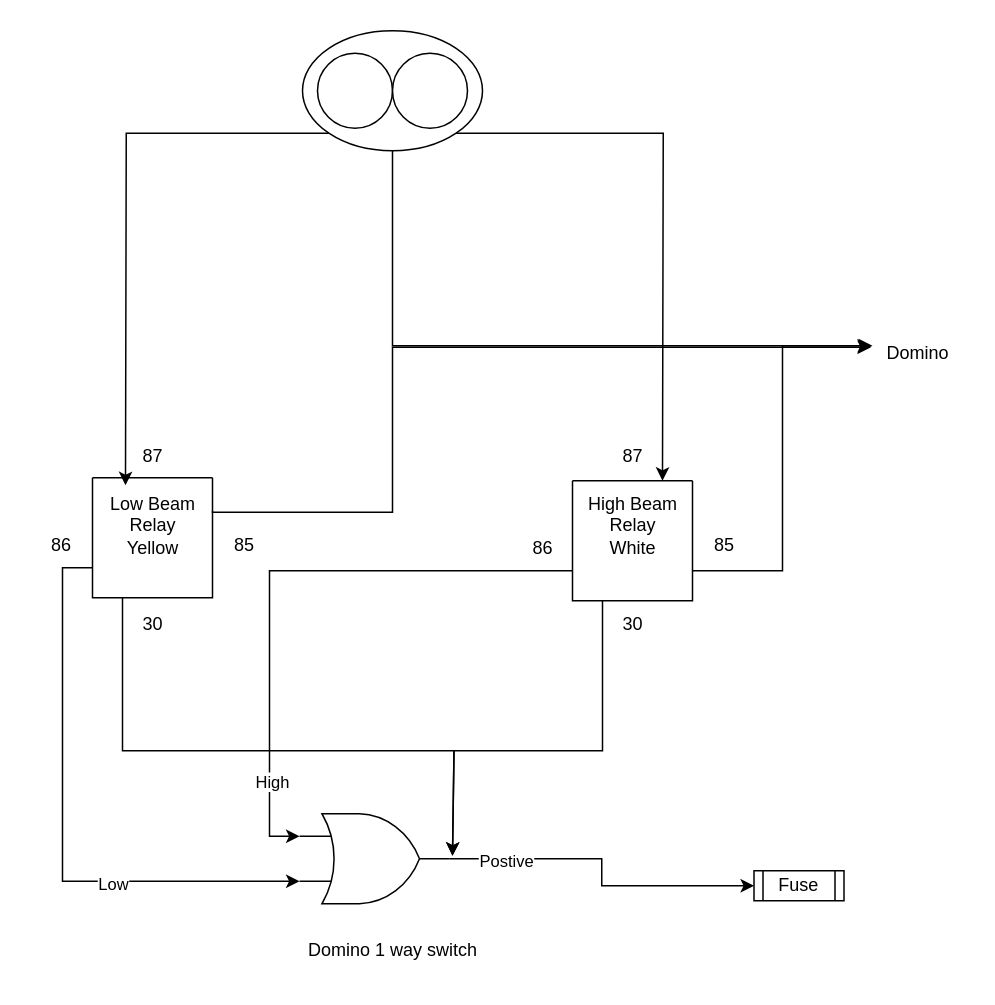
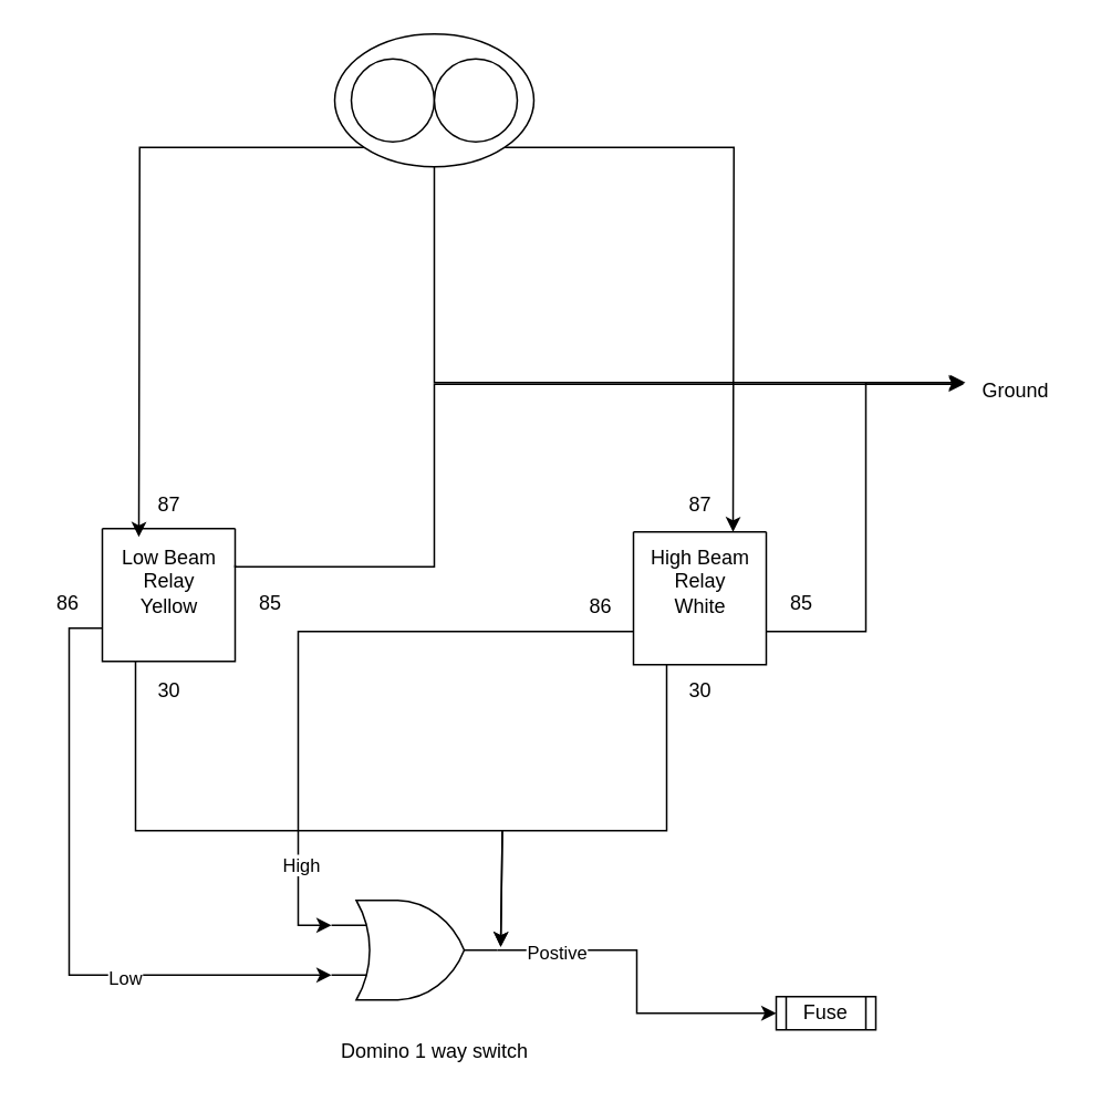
  <mxCell id="0" />
  <mxCell id="1" parent="0" />
  <mxCell id="2" style="edgeStyle=orthogonalEdgeStyle;rounded=0;orthogonalLoop=1;jettySize=auto;html=1;exitX=1;exitY=1;exitDx=0;exitDy=0;entryX=0.5;entryY=0;entryDx=0;entryDy=0;" edge="1" parent="1" source="3"><mxGeometry relative="1" as="geometry"><mxPoint x="323.426" y="88.284" as="sourcePoint" /><mxPoint x="441" y="320" as="targetPoint" /></mxGeometry></mxCell>
  <mxCell id="3" value="" style="ellipse;whiteSpace=wrap;html=1;" vertex="1" parent="1"><mxGeometry x="201" y="20" width="120" height="80" as="geometry" /></mxCell>
  <mxCell id="4" value="" style="ellipse;whiteSpace=wrap;html=1;aspect=fixed;" vertex="1" parent="1"><mxGeometry x="211" y="35" width="50" height="50" as="geometry" /></mxCell>
  <mxCell id="5" value="" style="ellipse;whiteSpace=wrap;html=1;aspect=fixed;" vertex="1" parent="1"><mxGeometry x="261" y="35" width="50" height="50" as="geometry" /></mxCell>
  <mxCell id="6" style="edgeStyle=orthogonalEdgeStyle;rounded=0;orthogonalLoop=1;jettySize=auto;html=1;exitX=1;exitY=0.75;exitDx=0;exitDy=0;entryX=-0.017;entryY=0.367;entryDx=0;entryDy=0;entryPerimeter=0;" edge="1" parent="1" target="22"><mxGeometry relative="1" as="geometry"><mxPoint x="251" y="250" as="targetPoint" /><mxPoint x="141" y="340" as="sourcePoint" /><Array as="points"><mxPoint x="141" y="341" /><mxPoint x="261" y="341" /><mxPoint x="261" y="231" /></Array></mxGeometry></mxCell>
  <mxCell id="7" style="edgeStyle=orthogonalEdgeStyle;rounded=0;orthogonalLoop=1;jettySize=auto;html=1;exitX=0.25;exitY=1;exitDx=0;exitDy=0;" edge="1" parent="1" source="8"><mxGeometry relative="1" as="geometry"><mxPoint x="301" y="570" as="targetPoint" /><Array as="points"><mxPoint x="81" y="500" /><mxPoint x="302" y="500" /></Array></mxGeometry></mxCell>
  <mxCell id="8" value="" style="swimlane;startSize=0;" vertex="1" parent="1"><mxGeometry x="61" y="318" width="80" height="80" as="geometry" /></mxCell>
  <mxCell id="9" value="30" style="text;html=1;align=center;verticalAlign=middle;resizable=0;points=[];autosize=1;strokeColor=none;fillColor=none;" vertex="1" parent="1"><mxGeometry x="81" y="401" width="40" height="30" as="geometry" /></mxCell>
  <mxCell id="10" value="87" style="text;html=1;align=center;verticalAlign=middle;resizable=0;points=[];autosize=1;strokeColor=none;fillColor=none;" vertex="1" parent="1"><mxGeometry x="81" y="289" width="40" height="30" as="geometry" /></mxCell>
  <mxCell id="11" value="85" style="text;html=1;align=center;verticalAlign=middle;resizable=0;points=[];autosize=1;strokeColor=none;fillColor=none;" vertex="1" parent="1"><mxGeometry x="142" y="348" width="40" height="30" as="geometry" /></mxCell>
  <mxCell id="12" value="86" style="text;html=1;align=center;verticalAlign=middle;resizable=0;points=[];autosize=1;strokeColor=none;fillColor=none;" vertex="1" parent="1"><mxGeometry x="20" y="348" width="40" height="30" as="geometry" /></mxCell>
  <mxCell id="13" style="edgeStyle=orthogonalEdgeStyle;rounded=0;orthogonalLoop=1;jettySize=auto;html=1;exitX=0.25;exitY=1;exitDx=0;exitDy=0;" edge="1" parent="1" source="14"><mxGeometry relative="1" as="geometry"><mxPoint x="301" y="570" as="targetPoint" /><Array as="points"><mxPoint x="401" y="500" /><mxPoint x="302" y="500" /></Array></mxGeometry></mxCell>
  <mxCell id="14" value="" style="swimlane;startSize=0;" vertex="1" parent="1"><mxGeometry x="381" y="320" width="80" height="80" as="geometry" /></mxCell>
  <mxCell id="15" value="30" style="text;html=1;align=center;verticalAlign=middle;resizable=0;points=[];autosize=1;strokeColor=none;fillColor=none;" vertex="1" parent="1"><mxGeometry x="401" y="401" width="40" height="30" as="geometry" /></mxCell>
  <mxCell id="16" value="87" style="text;html=1;align=center;verticalAlign=middle;resizable=0;points=[];autosize=1;strokeColor=none;fillColor=none;" vertex="1" parent="1"><mxGeometry x="401" y="289" width="40" height="30" as="geometry" /></mxCell>
  <mxCell id="17" value="85" style="text;html=1;align=center;verticalAlign=middle;resizable=0;points=[];autosize=1;strokeColor=none;fillColor=none;" vertex="1" parent="1"><mxGeometry x="462" y="348" width="40" height="30" as="geometry" /></mxCell>
  <mxCell id="18" value="86" style="text;html=1;align=center;verticalAlign=middle;resizable=0;points=[];autosize=1;strokeColor=none;fillColor=none;" vertex="1" parent="1"><mxGeometry x="341" y="350" width="40" height="30" as="geometry" /></mxCell>
  <mxCell id="19" style="edgeStyle=orthogonalEdgeStyle;rounded=0;orthogonalLoop=1;jettySize=auto;html=1;exitX=0;exitY=1;exitDx=0;exitDy=0;entryX=0.55;entryY=1.133;entryDx=0;entryDy=0;entryPerimeter=0;" edge="1" parent="1" source="3"><mxGeometry relative="1" as="geometry"><mxPoint x="198.574" y="88.284" as="sourcePoint" /><mxPoint x="83" y="322.99" as="targetPoint" /></mxGeometry></mxCell>
- <mxCell id="20" value="Fuse" style="shape=process;whiteSpace=wrap;html=1;backgroundOutline=1;" vertex="1" parent="1"><mxGeometry x="502" y="580" width="60" height="20" as="geometry" /></mxCell>
+ <mxCell id="20" value="Fuse" style="shape=process;whiteSpace=wrap;html=1;backgroundOutline=1;" vertex="1" parent="1"><mxGeometry x="467" y="600" width="60" height="20" as="geometry" /></mxCell>
  <mxCell id="21" value="Low Beam&lt;br&gt;&lt;span style=&quot;color: rgba(0, 0, 0, 0); font-family: monospace; font-size: 0px; text-align: start;&quot;&gt;%3CmxGraphModel%3E%3Croot%3E%3CmxCell%20id%3D%220%22%2F%3E%3CmxCell%20id%3D%221%22%20parent%3D%220%22%2F%3E%3CmxCell%20id%3D%222%22%20value%3D%22%22%20style%3D%22swimlane%3BstartSize%3D0%3B%22%20vertex%3D%221%22%20parent%3D%221%22%3E%3CmxGeometry%20x%3D%22160%22%20y%3D%22400%22%20width%3D%2280%22%20height%3D%2280%22%20as%3D%22geometry%22%2F%3E%3C%2FmxCell%3E%3CmxCell%20id%3D%223%22%20value%3D%2230%22%20style%3D%22text%3Bhtml%3D1%3Balign%3Dcenter%3BverticalAlign%3Dmiddle%3Bresizable%3D0%3Bpoints%3D%5B%5D%3Bautosize%3D1%3BstrokeColor%3Dnone%3BfillColor%3Dnone%3B%22%20vertex%3D%221%22%20parent%3D%221%22%3E%3CmxGeometry%20x%3D%22180%22%20y%3D%22481%22%20width%3D%2240%22%20height%3D%2230%22%20as%3D%22geometry%22%2F%3E%3C%2FmxCell%3E%3CmxCell%20id%3D%224%22%20value%3D%2287%22%20style%3D%22text%3Bhtml%3D1%3Balign%3Dcenter%3BverticalAlign%3Dmiddle%3Bresizable%3D0%3Bpoints%3D%5B%5D%3Bautosize%3D1%3BstrokeColor%3Dnone%3BfillColor%3Dnone%3B%22%20vertex%3D%221%22%20parent%3D%221%22%3E%3CmxGeometry%20x%3D%22180%22%20y%3D%22369%22%20width%3D%2240%22%20height%3D%2230%22%20as%3D%22geometry%22%2F%3E%3C%2FmxCell%3E%3CmxCell%20id%3D%225%22%20value%3D%2285%22%20style%3D%22text%3Bhtml%3D1%3Balign%3Dcenter%3BverticalAlign%3Dmiddle%3Bresizable%3D0%3Bpoints%3D%5B%5D%3Bautosize%3D1%3BstrokeColor%3Dnone%3BfillColor%3Dnone%3B%22%20vertex%3D%221%22%20parent%3D%221%22%3E%3CmxGeometry%20x%3D%22241%22%20y%3D%22428%22%20width%3D%2240%22%20height%3D%2230%22%20as%3D%22geometry%22%2F%3E%3C%2FmxCell%3E%3CmxCell%20id%3D%226%22%20value%3D%2286%22%20style%3D%22text%3Bhtml%3D1%3Balign%3Dcenter%3BverticalAlign%3Dmiddle%3Bresizable%3D0%3Bpoints%3D%5B%5D%3Bautosize%3D1%3BstrokeColor%3Dnone%3BfillColor%3Dnone%3B%22%20vertex%3D%221%22%20parent%3D%221%22%3E%3CmxGeometry%20x%3D%22119%22%20y%3D%22428%22%20width%3D%2240%22%20height%3D%2230%22%20as%3D%22geometry%22%2F%3E%3C%2FmxCell%3E%3C%2Froot%3E%3C%2FmxGraphModel%3E&lt;/span&gt;Relay&lt;br&gt;Yellow" style="text;html=1;align=center;verticalAlign=middle;resizable=0;points=[];autosize=1;strokeColor=none;fillColor=none;" vertex="1" parent="1"><mxGeometry x="61" y="320" width="80" height="60" as="geometry" /></mxCell>
- <mxCell id="22" value="Domino" style="text;html=1;align=center;verticalAlign=middle;resizable=0;points=[];autosize=1;strokeColor=none;fillColor=none;" vertex="1" parent="1"><mxGeometry x="581" y="220" width="60" height="30" as="geometry" /></mxCell>
+ <mxCell id="22" value="Ground" style="text;html=1;align=center;verticalAlign=middle;resizable=0;points=[];autosize=1;strokeColor=none;fillColor=none;" vertex="1" parent="1"><mxGeometry x="581" y="220" width="60" height="30" as="geometry" /></mxCell>
  <mxCell id="23" style="edgeStyle=orthogonalEdgeStyle;rounded=0;orthogonalLoop=1;jettySize=auto;html=1;exitX=1;exitY=0.5;exitDx=0;exitDy=0;exitPerimeter=0;" edge="1" parent="1" source="25" target="20"><mxGeometry relative="1" as="geometry" /></mxCell>
  <mxCell id="24" value="Postive" style="edgeLabel;html=1;align=center;verticalAlign=middle;resizable=0;points=[];" vertex="1" connectable="0" parent="23"><mxGeometry x="-0.661" y="-1" relative="1" as="geometry"><mxPoint as="offset" /></mxGeometry></mxCell>
  <mxCell id="25" value="" style="verticalLabelPosition=bottom;shadow=0;dashed=0;align=center;html=1;verticalAlign=top;shape=mxgraph.electrical.logic_gates.logic_gate;operation=or;" vertex="1" parent="1"><mxGeometry x="199" y="542" width="100" height="60" as="geometry" /></mxCell>
  <mxCell id="26" style="edgeStyle=orthogonalEdgeStyle;rounded=0;orthogonalLoop=1;jettySize=auto;html=1;exitX=0;exitY=0.75;exitDx=0;exitDy=0;entryX=0;entryY=0.25;entryDx=0;entryDy=0;entryPerimeter=0;" edge="1" parent="1" source="14" target="25"><mxGeometry relative="1" as="geometry" /></mxCell>
  <mxCell id="27" value="High" style="edgeLabel;html=1;align=center;verticalAlign=middle;resizable=0;points=[];" vertex="1" connectable="0" parent="26"><mxGeometry x="0.714" y="1" relative="1" as="geometry"><mxPoint as="offset" /></mxGeometry></mxCell>
  <mxCell id="28" style="edgeStyle=orthogonalEdgeStyle;rounded=0;orthogonalLoop=1;jettySize=auto;html=1;exitX=0;exitY=0.75;exitDx=0;exitDy=0;entryX=0;entryY=0.75;entryDx=0;entryDy=0;entryPerimeter=0;" edge="1" parent="1" source="8" target="25"><mxGeometry relative="1" as="geometry" /></mxCell>
  <mxCell id="29" value="Low" style="edgeLabel;html=1;align=center;verticalAlign=middle;resizable=0;points=[];" vertex="1" connectable="0" parent="28"><mxGeometry x="0.354" y="-1" relative="1" as="geometry"><mxPoint as="offset" /></mxGeometry></mxCell>
  <mxCell id="30" value="High Beam&lt;br&gt;&lt;span style=&quot;color: rgba(0, 0, 0, 0); font-family: monospace; font-size: 0px; text-align: start;&quot;&gt;%3CmxGraphModel%3E%3Croot%3E%3CmxCell%20id%3D%220%22%2F%3E%3CmxCell%20id%3D%221%22%20parent%3D%220%22%2F%3E%3CmxCell%20id%3D%222%22%20value%3D%22%22%20style%3D%22swimlane%3BstartSize%3D0%3B%22%20vertex%3D%221%22%20parent%3D%221%22%3E%3CmxGeometry%20x%3D%22160%22%20y%3D%22400%22%20width%3D%2280%22%20height%3D%2280%22%20as%3D%22geometry%22%2F%3E%3C%2FmxCell%3E%3CmxCell%20id%3D%223%22%20value%3D%2230%22%20style%3D%22text%3Bhtml%3D1%3Balign%3Dcenter%3BverticalAlign%3Dmiddle%3Bresizable%3D0%3Bpoints%3D%5B%5D%3Bautosize%3D1%3BstrokeColor%3Dnone%3BfillColor%3Dnone%3B%22%20vertex%3D%221%22%20parent%3D%221%22%3E%3CmxGeometry%20x%3D%22180%22%20y%3D%22481%22%20width%3D%2240%22%20height%3D%2230%22%20as%3D%22geometry%22%2F%3E%3C%2FmxCell%3E%3CmxCell%20id%3D%224%22%20value%3D%2287%22%20style%3D%22text%3Bhtml%3D1%3Balign%3Dcenter%3BverticalAlign%3Dmiddle%3Bresizable%3D0%3Bpoints%3D%5B%5D%3Bautosize%3D1%3BstrokeColor%3Dnone%3BfillColor%3Dnone%3B%22%20vertex%3D%221%22%20parent%3D%221%22%3E%3CmxGeometry%20x%3D%22180%22%20y%3D%22369%22%20width%3D%2240%22%20height%3D%2230%22%20as%3D%22geometry%22%2F%3E%3C%2FmxCell%3E%3CmxCell%20id%3D%225%22%20value%3D%2285%22%20style%3D%22text%3Bhtml%3D1%3Balign%3Dcenter%3BverticalAlign%3Dmiddle%3Bresizable%3D0%3Bpoints%3D%5B%5D%3Bautosize%3D1%3BstrokeColor%3Dnone%3BfillColor%3Dnone%3B%22%20vertex%3D%221%22%20parent%3D%221%22%3E%3CmxGeometry%20x%3D%22241%22%20y%3D%22428%22%20width%3D%2240%22%20height%3D%2230%22%20as%3D%22geometry%22%2F%3E%3C%2FmxCell%3E%3CmxCell%20id%3D%226%22%20value%3D%2286%22%20style%3D%22text%3Bhtml%3D1%3Balign%3Dcenter%3BverticalAlign%3Dmiddle%3Bresizable%3D0%3Bpoints%3D%5B%5D%3Bautosize%3D1%3BstrokeColor%3Dnone%3BfillColor%3Dnone%3B%22%20vertex%3D%221%22%20parent%3D%221%22%3E%3CmxGeometry%20x%3D%22119%22%20y%3D%22428%22%20width%3D%2240%22%20height%3D%2230%22%20as%3D%22geometry%22%2F%3E%3C%2FmxCell%3E%3C%2Froot%3E%3C%2FmxGraphModel%3E&lt;/span&gt;Relay&lt;br&gt;White" style="text;html=1;align=center;verticalAlign=middle;resizable=0;points=[];autosize=1;strokeColor=none;fillColor=none;" vertex="1" parent="1"><mxGeometry x="381" y="320" width="80" height="60" as="geometry" /></mxCell>
  <mxCell id="31" style="edgeStyle=orthogonalEdgeStyle;rounded=0;orthogonalLoop=1;jettySize=auto;html=1;exitX=1;exitY=0.75;exitDx=0;exitDy=0;entryX=-0.017;entryY=0.333;entryDx=0;entryDy=0;entryPerimeter=0;" edge="1" parent="1" source="14" target="22"><mxGeometry relative="1" as="geometry" /></mxCell>
  <mxCell id="32" value="Domino 1 way switch" style="text;html=1;align=center;verticalAlign=middle;resizable=0;points=[];autosize=1;strokeColor=none;fillColor=none;" vertex="1" parent="1"><mxGeometry x="191" y="618" width="140" height="30" as="geometry" /></mxCell>
  <mxCell id="33" style="edgeStyle=orthogonalEdgeStyle;rounded=0;orthogonalLoop=1;jettySize=auto;html=1;exitX=0.5;exitY=1;exitDx=0;exitDy=0;entryX=0;entryY=0.333;entryDx=0;entryDy=0;entryPerimeter=0;" edge="1" parent="1" source="3" target="22"><mxGeometry relative="1" as="geometry" /></mxCell>
